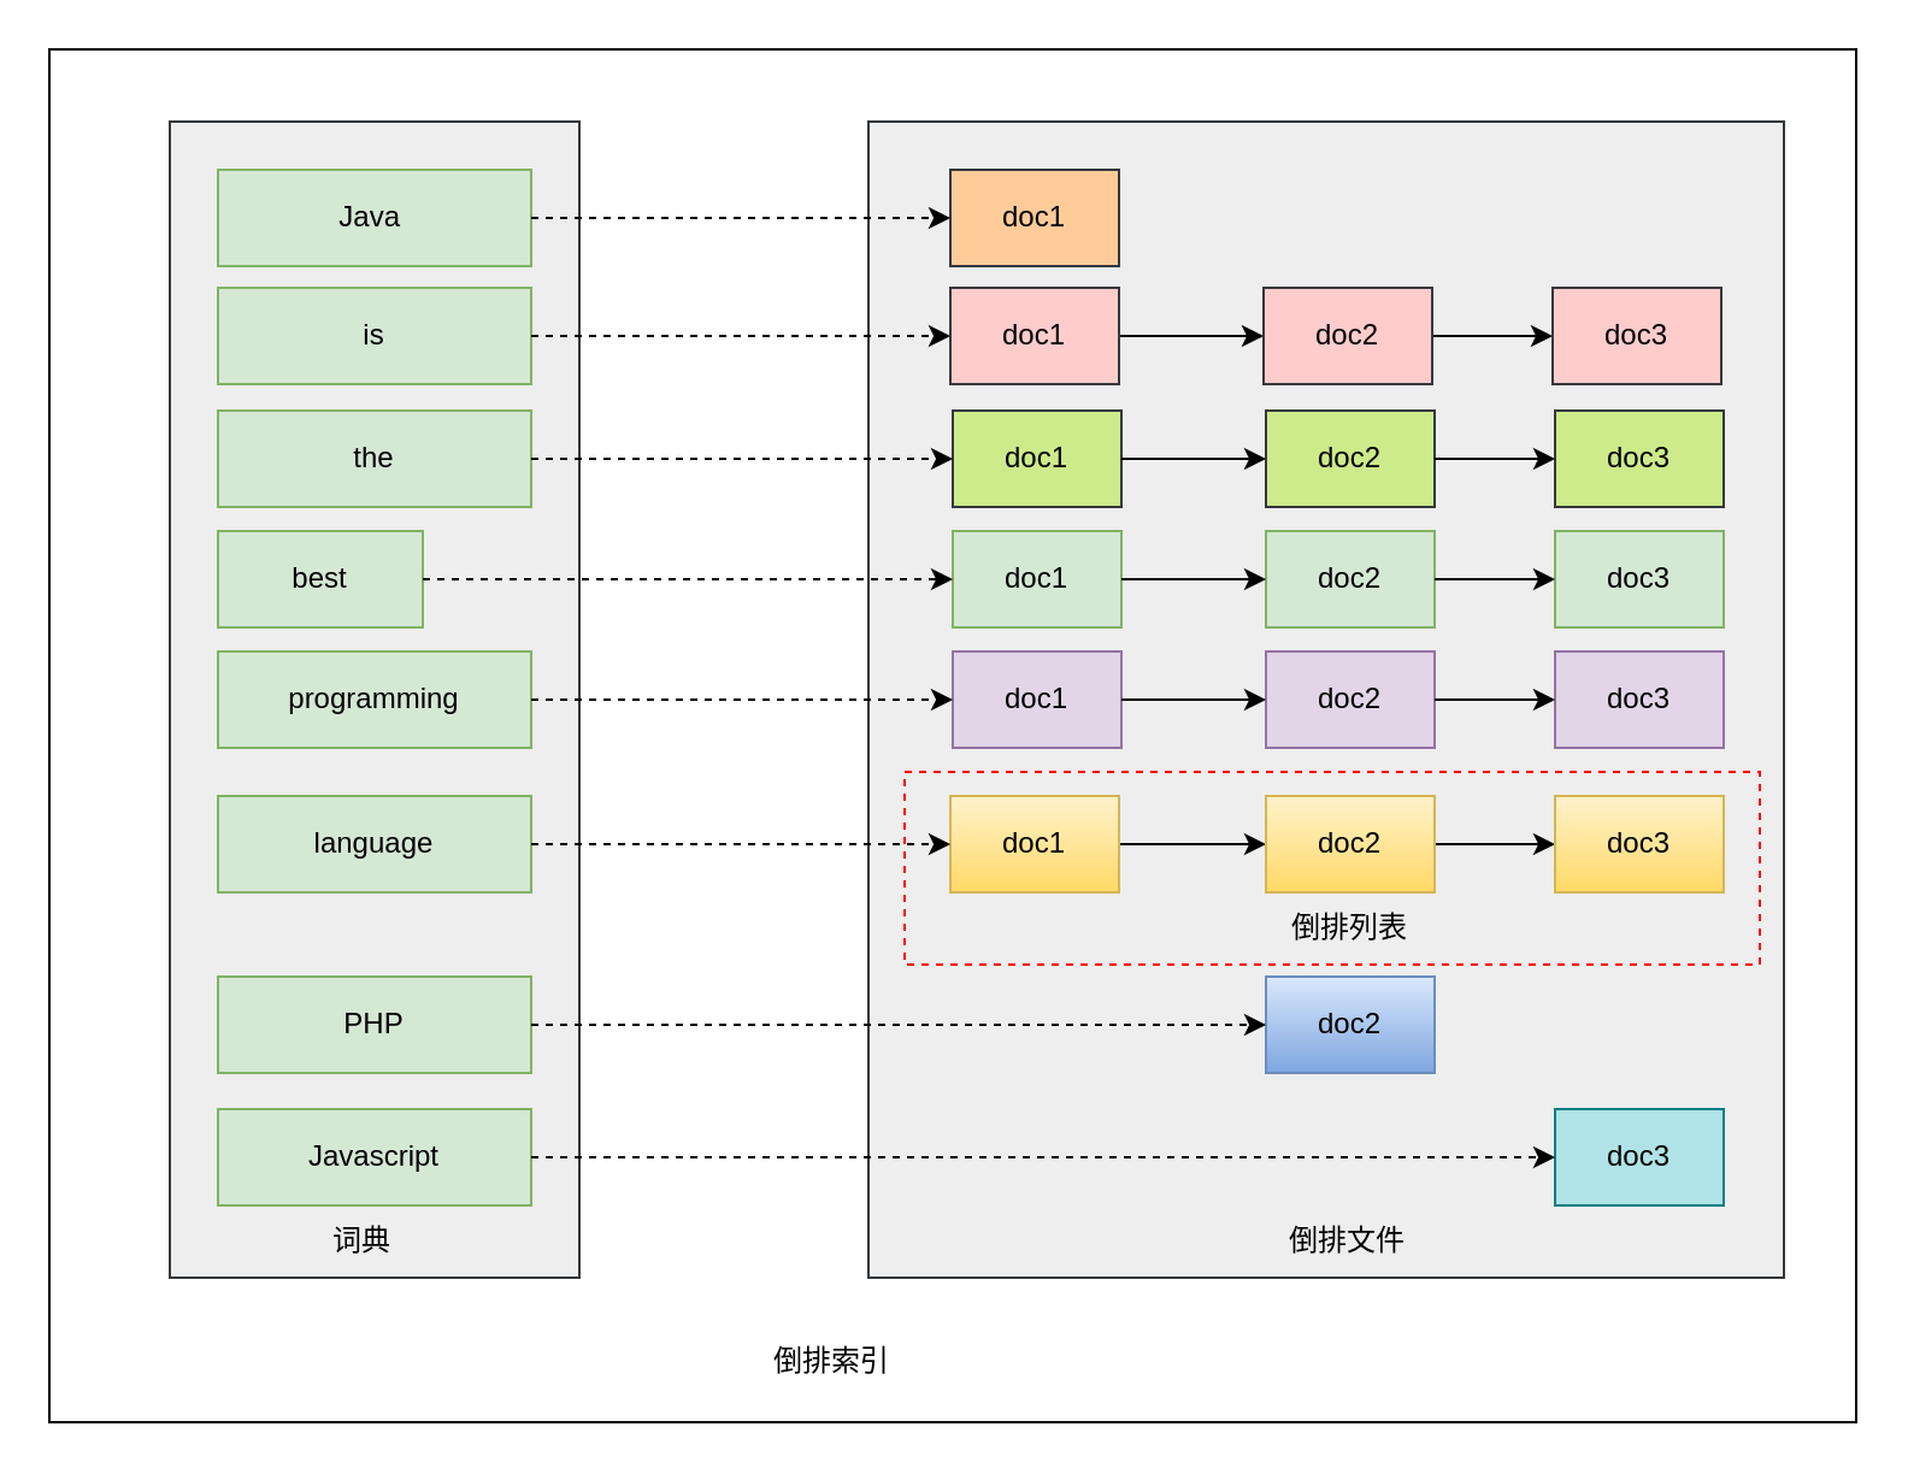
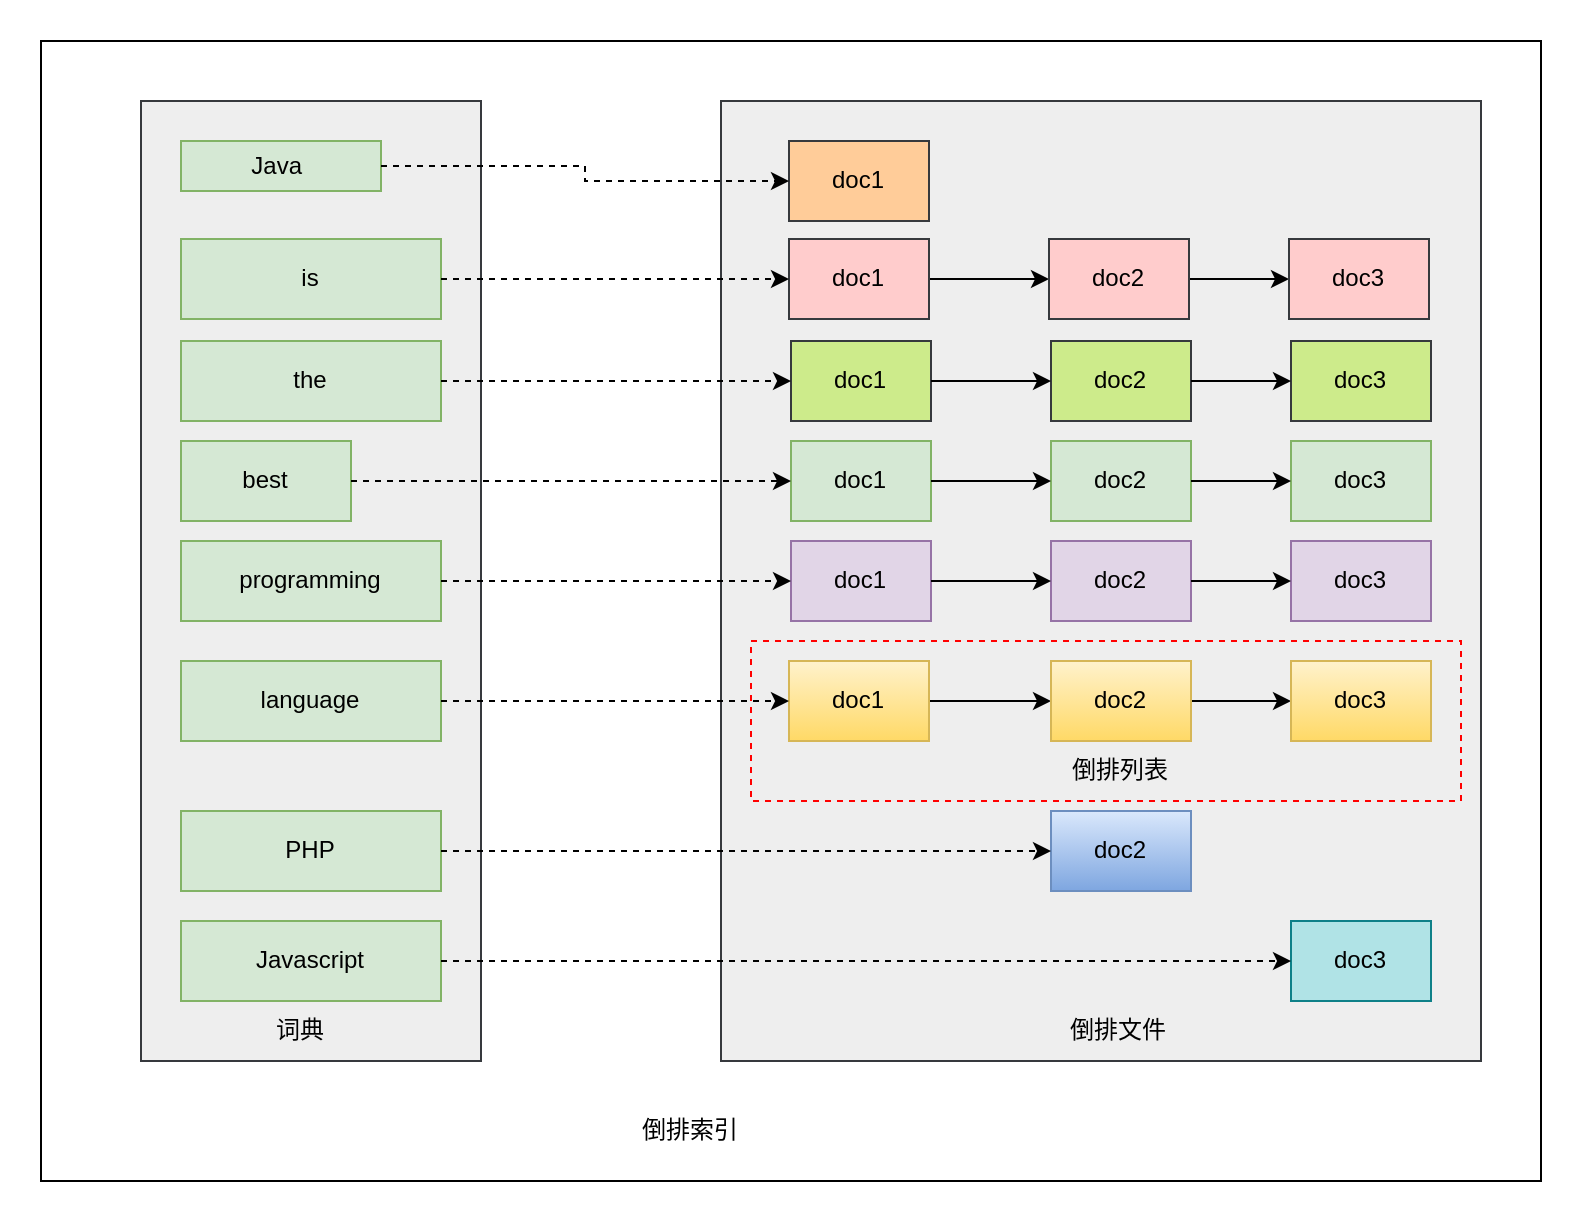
  <mxCell id="0" />
  <mxCell id="1" parent="0" />
  <mxCell id="2" value="" style="rounded=0;whiteSpace=wrap;html=1;" vertex="1" parent="1"><mxGeometry x="20" y="20" width="750" height="570" as="geometry" /></mxCell>
  <mxCell id="3" value="" style="rounded=0;whiteSpace=wrap;html=1;fillColor=#eeeeee;strokeColor=#36393d;" vertex="1" parent="1"><mxGeometry x="70" y="50" width="170" height="480" as="geometry" /></mxCell>
- <mxCell id="4" value="Java&amp;nbsp;" style="rounded=0;whiteSpace=wrap;html=1;fillColor=#d5e8d4;strokeColor=#82b366;" vertex="1" parent="1"><mxGeometry x="90" y="70" width="130" height="40" as="geometry" /></mxCell>
+ <mxCell id="4" value="Java&amp;nbsp;" style="rounded=0;whiteSpace=wrap;html=1;fillColor=#d5e8d4;strokeColor=#82b366;" vertex="1" parent="1"><mxGeometry x="90" y="70" width="100" height="25" as="geometry" /></mxCell>
  <mxCell id="5" value="is" style="rounded=0;whiteSpace=wrap;html=1;fillColor=#d5e8d4;strokeColor=#82b366;" vertex="1" parent="1"><mxGeometry x="90" y="119" width="130" height="40" as="geometry" /></mxCell>
  <mxCell id="6" value="the" style="rounded=0;whiteSpace=wrap;html=1;fillColor=#d5e8d4;strokeColor=#82b366;" vertex="1" parent="1"><mxGeometry x="90" y="170" width="130" height="40" as="geometry" /></mxCell>
  <mxCell id="7" value="best" style="rounded=0;whiteSpace=wrap;html=1;fillColor=#d5e8d4;strokeColor=#82b366;" vertex="1" parent="1"><mxGeometry x="90" y="220" width="85" height="40" as="geometry" /></mxCell>
  <mxCell id="8" value="programming" style="rounded=0;whiteSpace=wrap;html=1;fillColor=#d5e8d4;strokeColor=#82b366;" vertex="1" parent="1"><mxGeometry x="90" y="270" width="130" height="40" as="geometry" /></mxCell>
  <mxCell id="9" value="language" style="rounded=0;whiteSpace=wrap;html=1;fillColor=#d5e8d4;strokeColor=#82b366;" vertex="1" parent="1"><mxGeometry x="90" y="330" width="130" height="40" as="geometry" /></mxCell>
  <mxCell id="10" value="PHP" style="rounded=0;whiteSpace=wrap;html=1;fillColor=#d5e8d4;strokeColor=#82b366;" vertex="1" parent="1"><mxGeometry x="90" y="405" width="130" height="40" as="geometry" /></mxCell>
  <mxCell id="11" value="Javascript" style="rounded=0;whiteSpace=wrap;html=1;fillColor=#d5e8d4;strokeColor=#82b366;" vertex="1" parent="1"><mxGeometry x="90" y="460" width="130" height="40" as="geometry" /></mxCell>
  <mxCell id="12" value="词典" style="text;html=1;align=center;verticalAlign=middle;whiteSpace=wrap;rounded=0;" vertex="1" parent="1"><mxGeometry x="120" y="500" width="60" height="30" as="geometry" /></mxCell>
  <mxCell id="13" value="" style="rounded=0;whiteSpace=wrap;html=1;fillColor=#eeeeee;strokeColor=#36393d;" vertex="1" parent="1"><mxGeometry x="360" y="50" width="380" height="480" as="geometry" /></mxCell>
  <mxCell id="14" value="doc1" style="rounded=0;whiteSpace=wrap;html=1;fillColor=#ffcc99;strokeColor=#36393d;" vertex="1" parent="1"><mxGeometry x="394" y="70" width="70" height="40" as="geometry" /></mxCell>
  <mxCell id="15" style="edgeStyle=orthogonalEdgeStyle;rounded=0;orthogonalLoop=1;jettySize=auto;html=1;entryX=0;entryY=0.5;entryDx=0;entryDy=0;dashed=1;" edge="1" parent="1" source="4" target="14"><mxGeometry relative="1" as="geometry" /></mxCell>
  <mxCell id="16" value="" style="edgeStyle=orthogonalEdgeStyle;rounded=0;orthogonalLoop=1;jettySize=auto;html=1;" edge="1" source="17" target="19" parent="1"><mxGeometry relative="1" as="geometry" /></mxCell>
  <mxCell id="17" value="doc1" style="rounded=0;whiteSpace=wrap;html=1;fillColor=#ffcccc;strokeColor=#36393d;" vertex="1" parent="1"><mxGeometry x="394" y="119" width="70" height="40" as="geometry" /></mxCell>
  <mxCell id="18" value="" style="edgeStyle=orthogonalEdgeStyle;rounded=0;orthogonalLoop=1;jettySize=auto;html=1;" edge="1" source="19" target="20" parent="1"><mxGeometry relative="1" as="geometry" /></mxCell>
  <mxCell id="19" value="doc2" style="rounded=0;whiteSpace=wrap;html=1;fillColor=#ffcccc;strokeColor=#36393d;" vertex="1" parent="1"><mxGeometry x="524" y="119" width="70" height="40" as="geometry" /></mxCell>
  <mxCell id="20" value="doc3" style="rounded=0;whiteSpace=wrap;html=1;fillColor=#ffcccc;strokeColor=#36393d;" vertex="1" parent="1"><mxGeometry x="644" y="119" width="70" height="40" as="geometry" /></mxCell>
  <mxCell id="21" value="" style="edgeStyle=orthogonalEdgeStyle;rounded=0;orthogonalLoop=1;jettySize=auto;html=1;" edge="1" source="22" target="24" parent="1"><mxGeometry relative="1" as="geometry" /></mxCell>
  <mxCell id="22" value="doc1" style="rounded=0;whiteSpace=wrap;html=1;fillColor=#fff2cc;strokeColor=#d6b656;gradientColor=#ffd966;" vertex="1" parent="1"><mxGeometry x="394" y="330" width="70" height="40" as="geometry" /></mxCell>
  <mxCell id="23" value="" style="edgeStyle=orthogonalEdgeStyle;rounded=0;orthogonalLoop=1;jettySize=auto;html=1;" edge="1" source="24" target="25" parent="1"><mxGeometry relative="1" as="geometry" /></mxCell>
  <mxCell id="24" value="doc2" style="rounded=0;whiteSpace=wrap;html=1;fillColor=#fff2cc;strokeColor=#d6b656;gradientColor=#ffd966;" vertex="1" parent="1"><mxGeometry x="525" y="330" width="70" height="40" as="geometry" /></mxCell>
  <mxCell id="25" value="doc3" style="rounded=0;whiteSpace=wrap;html=1;fillColor=#fff2cc;strokeColor=#d6b656;gradientColor=#ffd966;" vertex="1" parent="1"><mxGeometry x="645" y="330" width="70" height="40" as="geometry" /></mxCell>
  <mxCell id="26" value="" style="edgeStyle=orthogonalEdgeStyle;rounded=0;orthogonalLoop=1;jettySize=auto;html=1;" edge="1" parent="1"><mxGeometry relative="1" as="geometry"><mxPoint x="655" y="350" as="targetPoint" /></mxGeometry></mxCell>
  <mxCell id="27" value="" style="edgeStyle=orthogonalEdgeStyle;rounded=0;orthogonalLoop=1;jettySize=auto;html=1;" edge="1" parent="1"><mxGeometry relative="1" as="geometry"><mxPoint x="535" y="350" as="targetPoint" /></mxGeometry></mxCell>
  <mxCell id="28" value="doc1" style="rounded=0;whiteSpace=wrap;html=1;fillColor=#e1d5e7;strokeColor=#9673a6;" vertex="1" parent="1"><mxGeometry x="395" y="270" width="70" height="40" as="geometry" /></mxCell>
  <mxCell id="29" value="doc2" style="rounded=0;whiteSpace=wrap;html=1;fillColor=#e1d5e7;strokeColor=#9673a6;" vertex="1" parent="1"><mxGeometry x="525" y="270" width="70" height="40" as="geometry" /></mxCell>
  <mxCell id="30" value="doc3" style="rounded=0;whiteSpace=wrap;html=1;fillColor=#e1d5e7;strokeColor=#9673a6;" vertex="1" parent="1"><mxGeometry x="645" y="270" width="70" height="40" as="geometry" /></mxCell>
  <mxCell id="31" value="" style="edgeStyle=orthogonalEdgeStyle;rounded=0;orthogonalLoop=1;jettySize=auto;html=1;" edge="1" source="29" target="30" parent="1"><mxGeometry relative="1" as="geometry" /></mxCell>
  <mxCell id="32" value="" style="edgeStyle=orthogonalEdgeStyle;rounded=0;orthogonalLoop=1;jettySize=auto;html=1;" edge="1" source="28" target="29" parent="1"><mxGeometry relative="1" as="geometry" /></mxCell>
  <mxCell id="33" value="" style="edgeStyle=orthogonalEdgeStyle;rounded=0;orthogonalLoop=1;jettySize=auto;html=1;" edge="1" parent="1"><mxGeometry relative="1" as="geometry"><mxPoint x="605" y="300" as="sourcePoint" /></mxGeometry></mxCell>
  <mxCell id="34" value="doc1" style="rounded=0;whiteSpace=wrap;html=1;fillColor=#d5e8d4;strokeColor=#82b366;" vertex="1" parent="1"><mxGeometry x="395" y="220" width="70" height="40" as="geometry" /></mxCell>
  <mxCell id="35" value="doc2" style="rounded=0;whiteSpace=wrap;html=1;fillColor=#d5e8d4;strokeColor=#82b366;" vertex="1" parent="1"><mxGeometry x="525" y="220" width="70" height="40" as="geometry" /></mxCell>
  <mxCell id="36" value="doc3" style="rounded=0;whiteSpace=wrap;html=1;fillColor=#d5e8d4;strokeColor=#82b366;" vertex="1" parent="1"><mxGeometry x="645" y="220" width="70" height="40" as="geometry" /></mxCell>
  <mxCell id="37" value="" style="edgeStyle=orthogonalEdgeStyle;rounded=0;orthogonalLoop=1;jettySize=auto;html=1;" edge="1" source="35" target="36" parent="1"><mxGeometry relative="1" as="geometry" /></mxCell>
  <mxCell id="38" value="" style="edgeStyle=orthogonalEdgeStyle;rounded=0;orthogonalLoop=1;jettySize=auto;html=1;" edge="1" source="34" target="35" parent="1"><mxGeometry relative="1" as="geometry" /></mxCell>
  <mxCell id="39" value="" style="edgeStyle=orthogonalEdgeStyle;rounded=0;orthogonalLoop=1;jettySize=auto;html=1;" edge="1" parent="1"><mxGeometry relative="1" as="geometry"><mxPoint x="605" y="250" as="sourcePoint" /></mxGeometry></mxCell>
  <mxCell id="40" value="" style="edgeStyle=orthogonalEdgeStyle;rounded=0;orthogonalLoop=1;jettySize=auto;html=1;" edge="1" parent="1"><mxGeometry relative="1" as="geometry"><mxPoint x="475" y="250" as="sourcePoint" /></mxGeometry></mxCell>
  <mxCell id="41" value="doc1" style="rounded=0;whiteSpace=wrap;html=1;fillColor=#cdeb8b;strokeColor=#36393d;" vertex="1" parent="1"><mxGeometry x="395" y="170" width="70" height="40" as="geometry" /></mxCell>
  <mxCell id="42" value="doc2" style="rounded=0;whiteSpace=wrap;html=1;fillColor=#cdeb8b;strokeColor=#36393d;" vertex="1" parent="1"><mxGeometry x="525" y="170" width="70" height="40" as="geometry" /></mxCell>
  <mxCell id="43" value="doc3" style="rounded=0;whiteSpace=wrap;html=1;fillColor=#cdeb8b;strokeColor=#36393d;" vertex="1" parent="1"><mxGeometry x="645" y="170" width="70" height="40" as="geometry" /></mxCell>
  <mxCell id="44" value="" style="edgeStyle=orthogonalEdgeStyle;rounded=0;orthogonalLoop=1;jettySize=auto;html=1;" edge="1" source="42" target="43" parent="1"><mxGeometry relative="1" as="geometry" /></mxCell>
  <mxCell id="45" value="" style="edgeStyle=orthogonalEdgeStyle;rounded=0;orthogonalLoop=1;jettySize=auto;html=1;" edge="1" source="41" target="42" parent="1"><mxGeometry relative="1" as="geometry" /></mxCell>
  <mxCell id="46" value="doc2" style="rounded=0;whiteSpace=wrap;html=1;fillColor=#dae8fc;strokeColor=#6c8ebf;gradientColor=#7ea6e0;" vertex="1" parent="1"><mxGeometry x="525" y="405" width="70" height="40" as="geometry" /></mxCell>
  <mxCell id="47" value="doc3" style="rounded=0;whiteSpace=wrap;html=1;fillColor=#b0e3e6;strokeColor=#0e8088;" vertex="1" parent="1"><mxGeometry x="645" y="460" width="70" height="40" as="geometry" /></mxCell>
  <mxCell id="48" value="倒排文件" style="text;html=1;align=center;verticalAlign=middle;whiteSpace=wrap;rounded=0;" vertex="1" parent="1"><mxGeometry x="529" y="500" width="60" height="30" as="geometry" /></mxCell>
  <mxCell id="49" style="edgeStyle=orthogonalEdgeStyle;rounded=0;orthogonalLoop=1;jettySize=auto;html=1;entryX=0;entryY=0.5;entryDx=0;entryDy=0;dashed=1;" edge="1" parent="1" source="11" target="47"><mxGeometry relative="1" as="geometry" /></mxCell>
  <mxCell id="50" style="edgeStyle=orthogonalEdgeStyle;rounded=0;orthogonalLoop=1;jettySize=auto;html=1;entryX=0;entryY=0.5;entryDx=0;entryDy=0;dashed=1;" edge="1" parent="1" source="10" target="46"><mxGeometry relative="1" as="geometry" /></mxCell>
  <mxCell id="51" style="edgeStyle=orthogonalEdgeStyle;rounded=0;orthogonalLoop=1;jettySize=auto;html=1;entryX=0;entryY=0.5;entryDx=0;entryDy=0;dashed=1;" edge="1" parent="1" source="5" target="17"><mxGeometry relative="1" as="geometry" /></mxCell>
  <mxCell id="52" style="edgeStyle=orthogonalEdgeStyle;rounded=0;orthogonalLoop=1;jettySize=auto;html=1;entryX=0;entryY=0.5;entryDx=0;entryDy=0;dashed=1;" edge="1" parent="1" source="6" target="41"><mxGeometry relative="1" as="geometry" /></mxCell>
  <mxCell id="53" style="edgeStyle=orthogonalEdgeStyle;rounded=0;orthogonalLoop=1;jettySize=auto;html=1;entryX=0;entryY=0.5;entryDx=0;entryDy=0;dashed=1;" edge="1" parent="1" source="7" target="34"><mxGeometry relative="1" as="geometry" /></mxCell>
  <mxCell id="54" style="edgeStyle=orthogonalEdgeStyle;rounded=0;orthogonalLoop=1;jettySize=auto;html=1;entryX=0;entryY=0.5;entryDx=0;entryDy=0;dashed=1;" edge="1" parent="1" source="8" target="28"><mxGeometry relative="1" as="geometry" /></mxCell>
  <mxCell id="55" style="edgeStyle=orthogonalEdgeStyle;rounded=0;orthogonalLoop=1;jettySize=auto;html=1;entryX=0;entryY=0.5;entryDx=0;entryDy=0;dashed=1;" edge="1" parent="1" source="9" target="22"><mxGeometry relative="1" as="geometry" /></mxCell>
  <mxCell id="56" value="倒排列表" style="text;html=1;align=center;verticalAlign=middle;whiteSpace=wrap;rounded=0;" vertex="1" parent="1"><mxGeometry x="530" y="370" width="60" height="30" as="geometry" /></mxCell>
  <mxCell id="57" value="" style="rounded=0;whiteSpace=wrap;html=1;dashed=1;fillColor=none;strokeColor=#FF0000;" vertex="1" parent="1"><mxGeometry x="375" y="320" width="355" height="80" as="geometry" /></mxCell>
  <mxCell id="58" value="倒排索引" style="text;html=1;align=center;verticalAlign=middle;whiteSpace=wrap;rounded=0;" vertex="1" parent="1"><mxGeometry x="315" y="550" width="60" height="30" as="geometry" /></mxCell>
